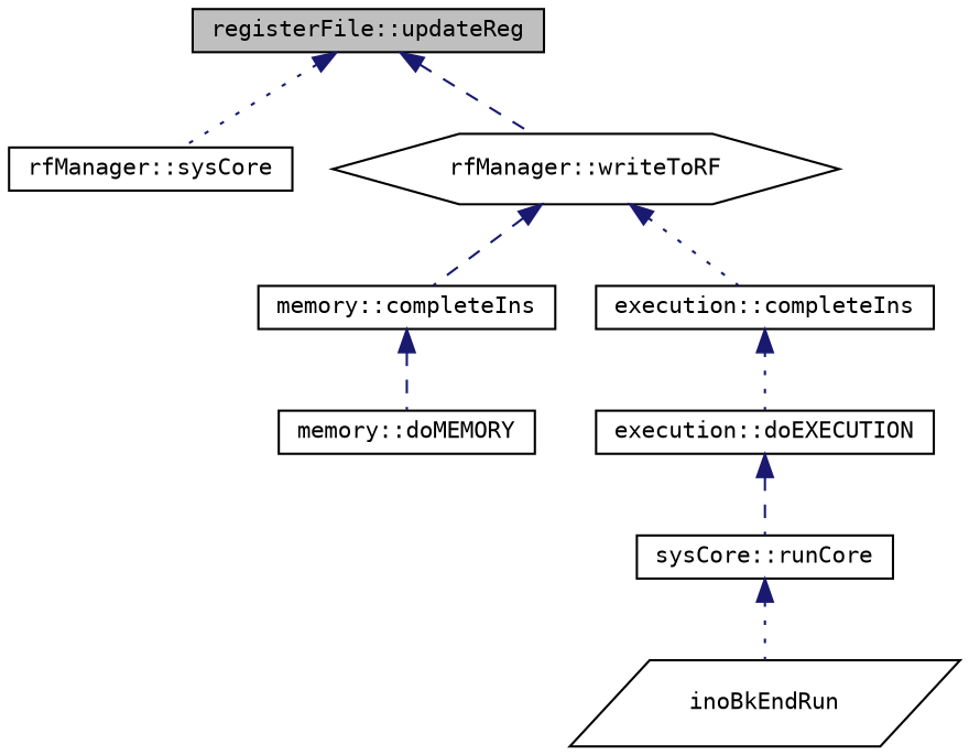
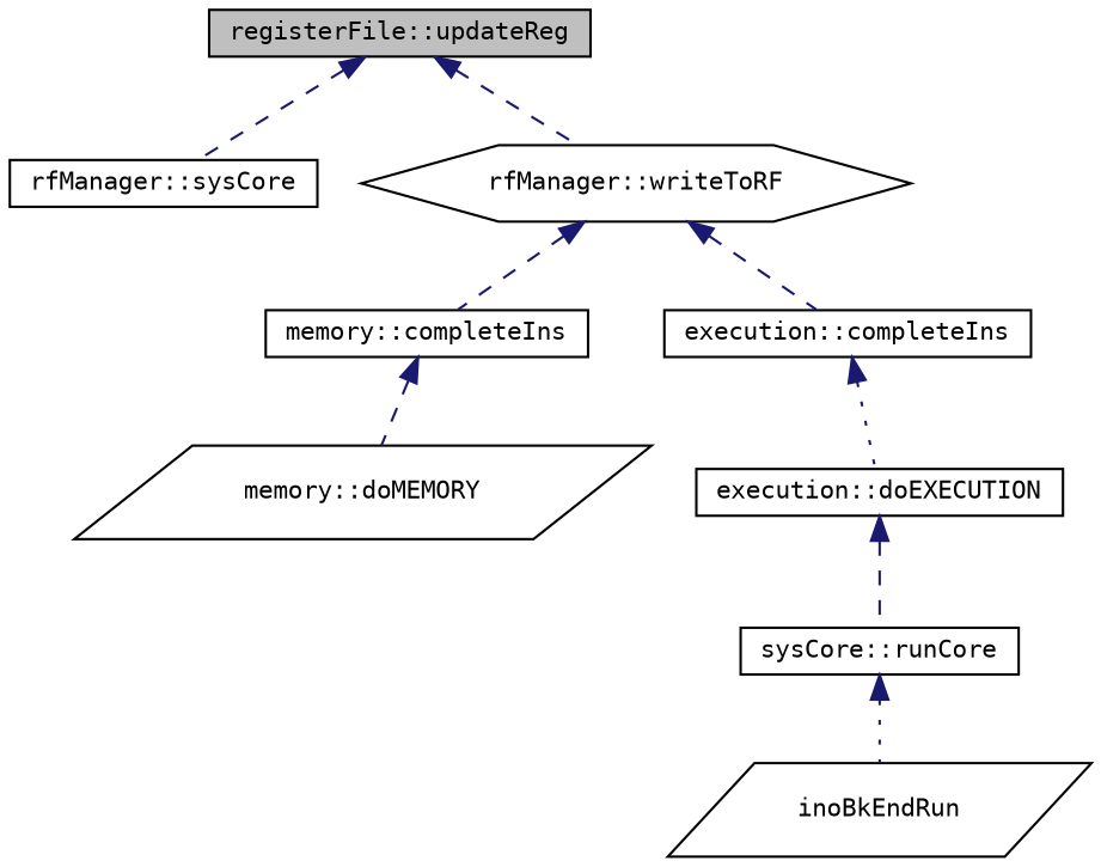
  digraph {
    fontname="DejaVu Sans Mono"
    rankdir=TB
    node [color=black fillcolor=white fontname="DejaVu Sans Mono" fontsize=10 shape=box style=filled]
    edge [color=midnightblue dir=back fontname="DejaVu Sans Mono" fontsize=10 labelfontname=Helvetica labelfontsize=10 style=dotted]
    n1 [fillcolor=grey75 fontcolor=black height=0.2 label="registerFile::updateReg" width=0.4]
    n2 [height=0.2 label="rfManager::sysCore" width=0.4]
    n3 [height=0.2 label="rfManager::writeToRF" shape=hexagon width=0.4]
    n4 [height=0.2 label="memory::completeIns" width=0.4]
    n5 [height=0.2 label="execution::completeIns" width=0.4]
-   n6 [height=0.2 label="memory::doMEMORY" width=0.4]
+   n6 [height=0.2 label="memory::doMEMORY" shape=parallelogram width=0.4]
    n7 [height=0.2 label="execution::doEXECUTION" width=0.4]
    n8 [height=0.2 label="sysCore::runCore" width=0.4]
    n9 [height=0.2 label=inoBkEndRun shape=parallelogram width=0.4]
-   n1 -> n2
+   n1 -> n2 [style=dashed]
    n1 -> n3 [style=dashed]
    n3 -> n4 [style=dashed]
-   n3 -> n5
+   n3 -> n5 [style=dashed]
    n4 -> n6 [style=dashed]
    n5 -> n7
    n7 -> n8 [style=dashed]
    n8 -> n9
  }
